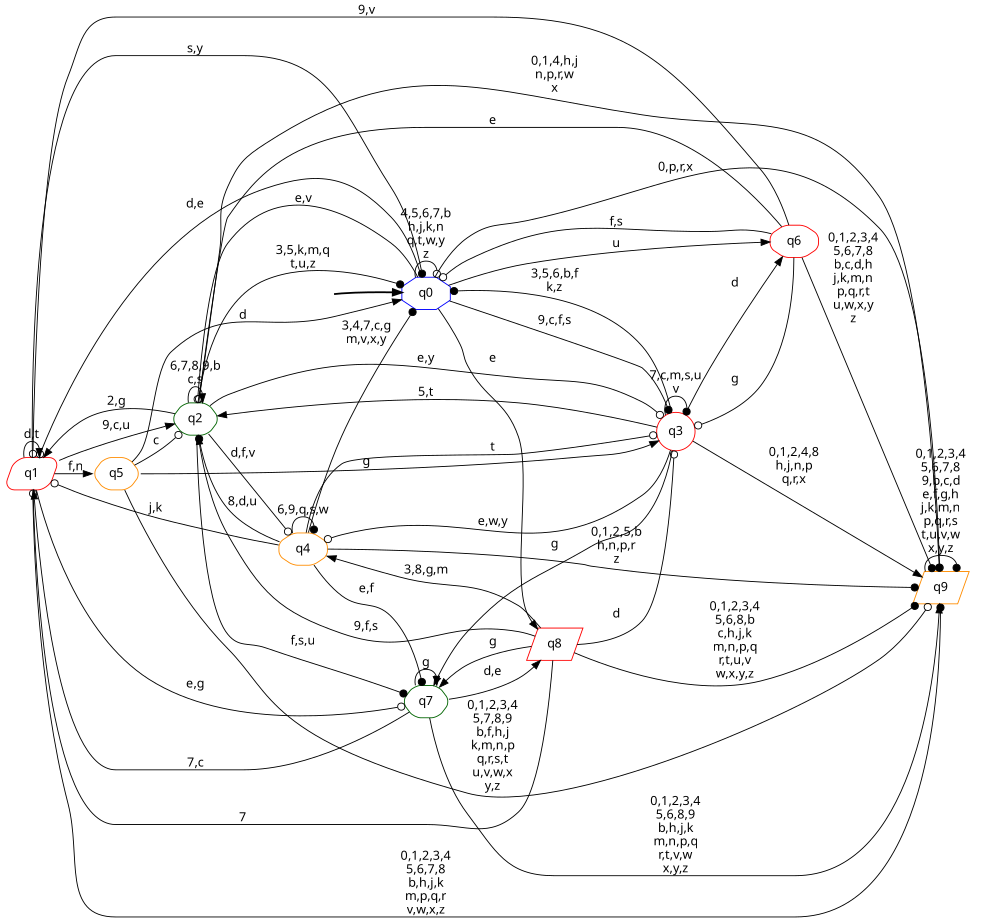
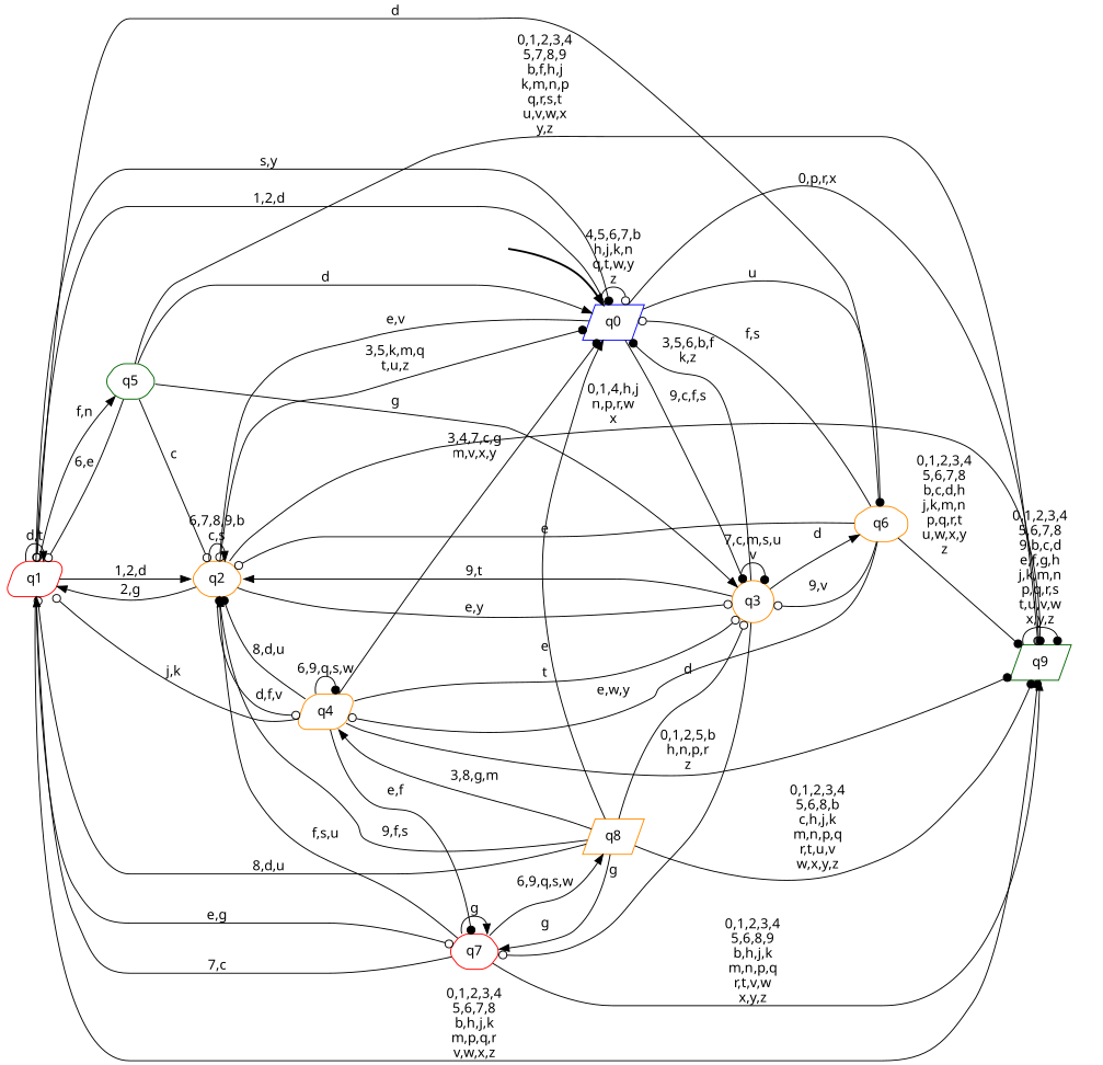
  digraph {
    fontname="Noto Sans"
    rankdir=LR
    node [fontname="Noto Sans" shape=parallelogram style="rounded,filled" color=red fillcolor=white]
    edge [arrowhead=normal fontname="Noto Sans"]
    __start0 [height=0 shape=none style=invis width=0 color="" fillcolor=""]
-   n2 [color=blue label=q0 shape=octagon style=filled]
+   n2 [color=blue label=q0 style=filled]
    n3 [label=q1]
-   n4 [color=darkgreen label=q2 shape=hexagon]
-   n5 [label=q3 shape=circle]
-   n6 [label=q6 shape=octagon]
-   n7 [color=darkorange label=q9 style=filled]
-   n8 [color=darkorange label=q5 shape=hexagon]
-   n9 [color=darkgreen label=q7 shape=hexagon]
-   n10 [color=darkorange label=q4 shape=octagon]
-   n11 [label=q8 style=filled]
+   n4 [color=darkorange label=q2 shape=hexagon]
+   n5 [color=darkorange label=q3 shape=circle]
+   n6 [color=darkorange label=q6 shape=octagon]
+   n7 [color=darkgreen label=q9 style=filled]
+   n8 [color=darkgreen label=q5 shape=hexagon]
+   n9 [label=q7 shape=hexagon]
+   n10 [color=darkorange label=q4]
+   n11 [color=darkorange label=q8 style=filled]
    subgraph cluster_1 {
      nodesep=0.15
      ranksep=0.15
      style=invis
      __start0
      n2
    }
    __start0 -> n2 [penwidth=2]
    n2 -> n2 [arrowhead=odot label="4,5,6,7,b\nh,j,k,n\nq,t,w,y\nz"]
-   n2 -> n3 [arrowhead=odot label="d,e"]
+   n2 -> n3 [arrowhead=odot label="1,2,d"]
    n2 -> n4 [arrowhead=odot label="e,v"]
    n2 -> n5 [arrowhead=dot label="9,c,f,s"]
-   n2 -> n6 [label=u]
+   n2 -> n6 [arrowhead=dot label=u]
    n2 -> n7 [arrowhead=odot label="0,p,r,x"]
    n3 -> n2 [arrowhead=dot label="s,y"]
    n3 -> n3 [label="d,t"]
-   n3 -> n4 [label="9,c,u"]
+   n3 -> n4 [label="1,2,d"]
    n3 -> n7 [arrowhead=dot label="0,1,2,3,4\n5,6,7,8\nb,h,j,k\nm,p,q,r\nv,w,x,z"]
    n3 -> n8 [label="f,n"]
    n3 -> n9 [arrowhead=odot label="e,g"]
    n4 -> n2 [arrowhead=dot label="3,5,k,m,q\nt,u,z"]
    n4 -> n3 [label="2,g"]
    n4 -> n4 [label="6,7,8,9,b\nc,s"]
    n4 -> n5 [arrowhead=odot label="e,y"]
    n4 -> n7 [arrowhead=dot label="0,1,4,h,j\nn,p,r,w\nx"]
    n4 -> n10 [arrowhead=odot label="d,f,v"]
    n5 -> n2 [arrowhead=dot label="3,5,6,b,f\nk,z"]
-   n5 -> n4 [label="5,t"]
+   n5 -> n4 [label="9,t"]
    n5 -> n5 [arrowhead=dot label="7,c,m,s,u\nv"]
    n5 -> n6 [label=d]
-   n5 -> n7 [label="0,1,2,4,8\nh,j,n,p\nq,r,x"]
-   n5 -> n9 [label=g]
-   n5 -> n10 [arrowhead=odot label="e,w,y"]
+   n5 -> n9 [arrowhead=odot label=g]
+   n6 -> n10 [arrowhead=odot label="e,w,y"]
    n6 -> n2 [arrowhead=odot label="f,s"]
-   n6 -> n3 [arrowhead=odot label="9,v"]
+   n6 -> n3 [arrowhead=odot label=d]
    n6 -> n4 [arrowhead=odot label=e]
-   n6 -> n5 [arrowhead=odot label=g]
+   n6 -> n5 [arrowhead=odot label="9,v"]
    n6 -> n7 [arrowhead=dot label="0,1,2,3,4\n5,6,7,8\nb,c,d,h\nj,k,m,n\np,q,r,t\nu,w,x,y\nz"]
    n7 -> n7 [arrowhead=dot label="0,1,2,3,4\n5,6,7,8\n9,b,c,d\ne,f,g,h\nj,k,m,n\np,q,r,s\nt,u,v,w\nx,y,z"]
    n8 -> n2 [label=d]
+   n8 -> n3 [arrowhead=odot label="6,e"]
    n8 -> n4 [arrowhead=odot label=c]
    n8 -> n5 [label=g]
    n8 -> n7 [arrowhead=odot label="0,1,2,3,4\n5,7,8,9\nb,f,h,j\nk,m,n,p\nq,r,s,t\nu,v,w,x\ny,z"]
    n9 -> n3 [label="7,c"]
-   n4 -> n9 [arrowhead=dot label="f,s,u"]
+   n9 -> n4 [arrowhead=dot label="f,s,u"]
    n9 -> n7 [label="0,1,2,3,4\n5,6,8,9\nb,h,j,k\nm,n,p,q\nr,t,v,w\nx,y,z"]
    n9 -> n9 [label=g]
-   n9 -> n11 [label="d,e"]
+   n9 -> n11 [label="6,9,q,s,w"]
    n10 -> n2 [arrowhead=dot label="3,4,7,c,g\nm,v,x,y"]
    n10 -> n3 [arrowhead=odot label="j,k"]
    n10 -> n4 [arrowhead=dot label="8,d,u"]
    n10 -> n5 [arrowhead=odot label=t]
    n10 -> n7 [arrowhead=dot label="0,1,2,5,b\nh,n,p,r\nz"]
    n10 -> n9 [arrowhead=dot label="e,f"]
    n10 -> n10 [arrowhead=dot label="6,9,q,s,w"]
-   n2 -> n11 [label=e]
-   n11 -> n3 [arrowhead=odot label=7]
+   n11 -> n2 [label=e]
+   n11 -> n3 [arrowhead=odot label="8,d,u"]
    n11 -> n4 [label="9,f,s"]
    n11 -> n5 [arrowhead=odot label=d]
    n11 -> n7 [arrowhead=dot label="0,1,2,3,4\n5,6,8,b\nc,h,j,k\nm,n,p,q\nr,t,u,v\nw,x,y,z"]
    n11 -> n9 [label=g]
    n11 -> n10 [label="3,8,g,m"]
  }
